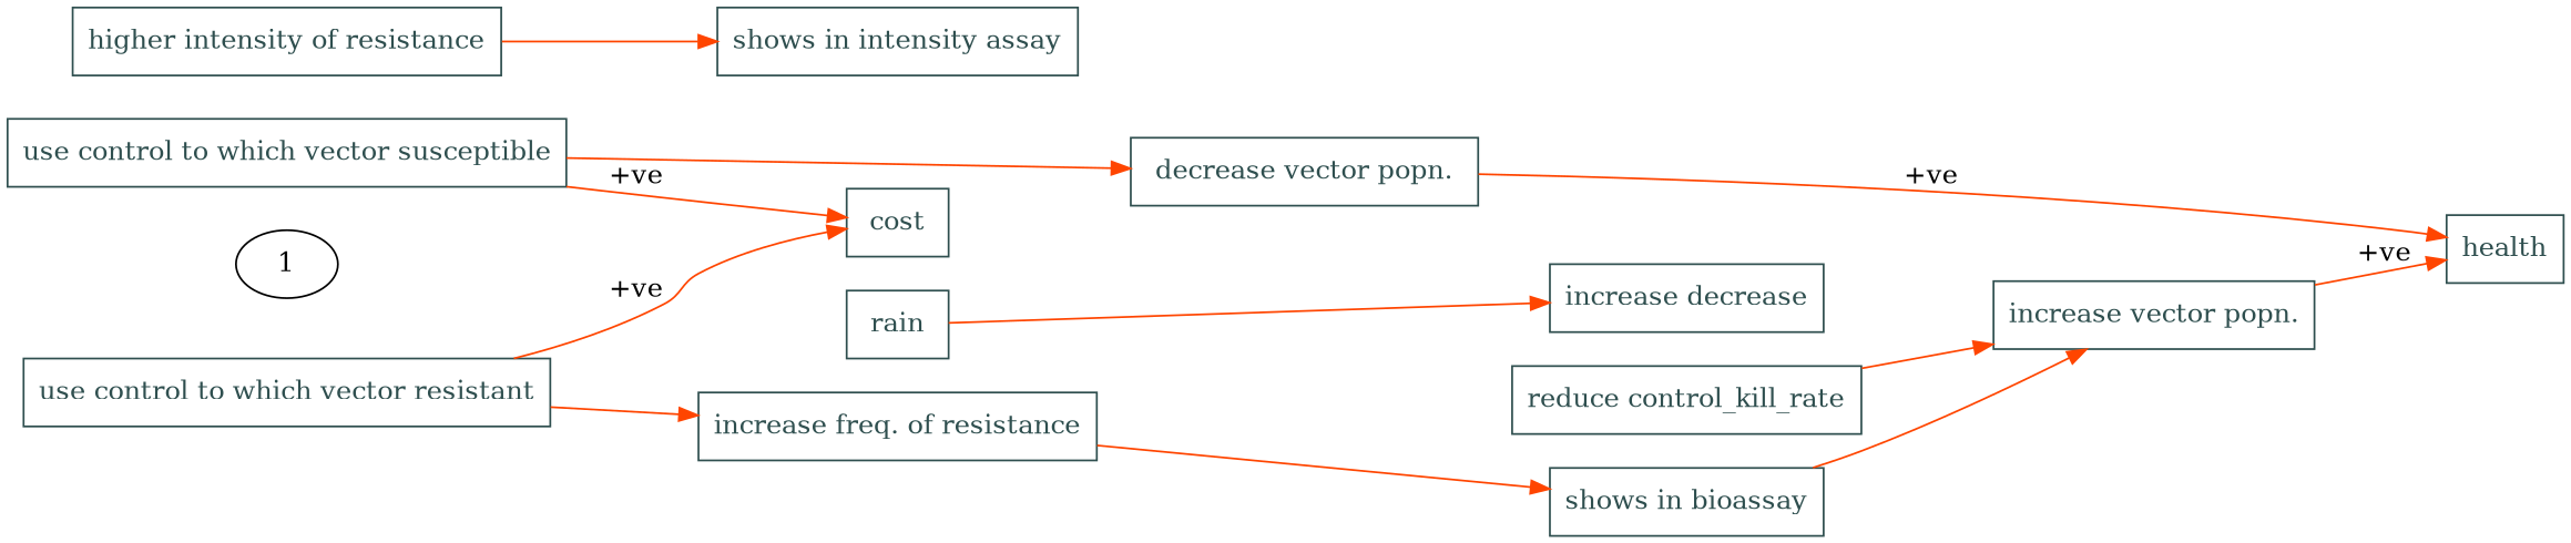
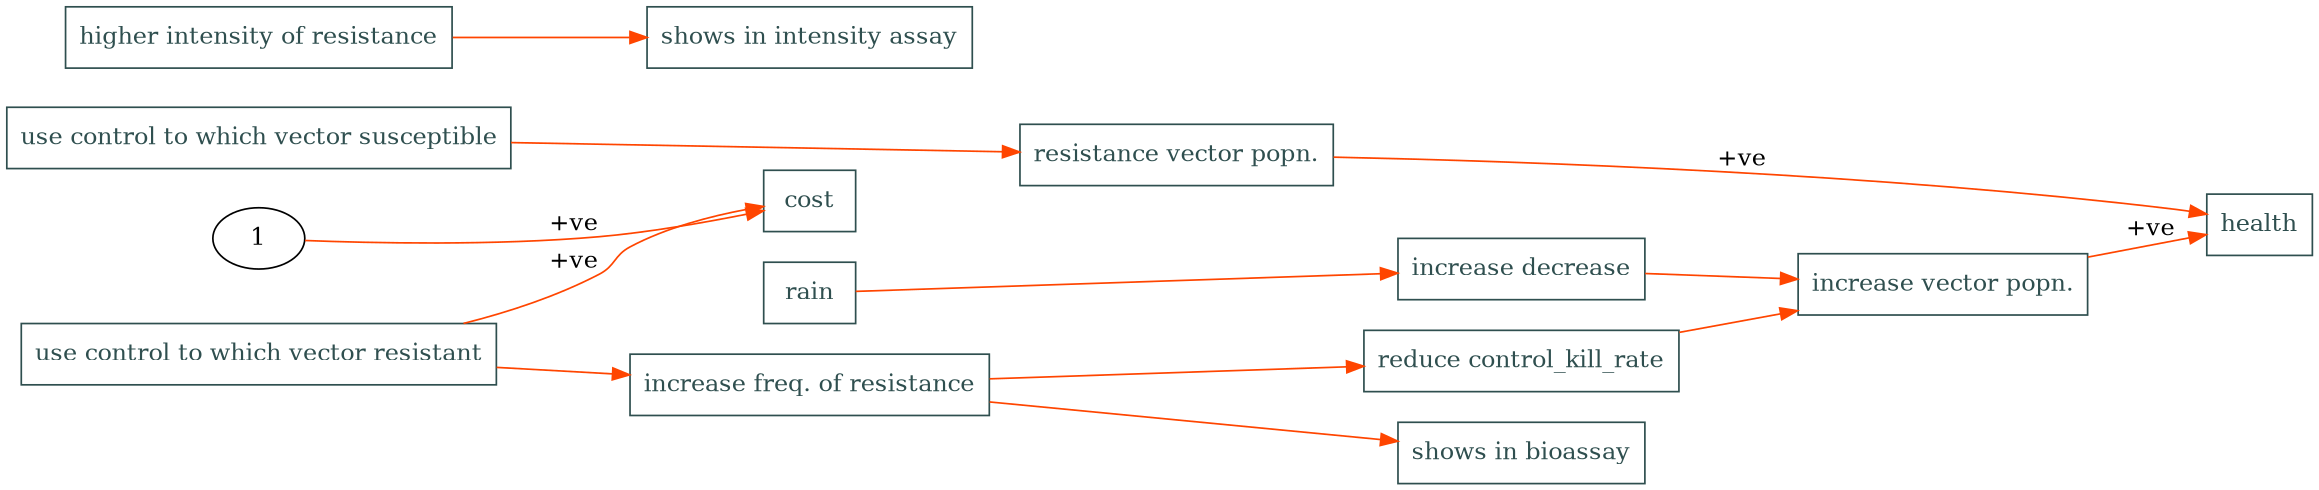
  digraph {
    color=crimson
    compound=false
    fontname="DejaVu Serif"
    rankdir=LR
    node [fontname="DejaVu Serif" color=darkslategray fontcolor=darkslategray shape=rectangle]
    edge [arrowhead=normal arrowtail=none color=orangered fontname="DejaVu Serif"]
    1 [color="" fontcolor="" shape=""]
    "increase vector popn."
    health
-   "decrease vector popn."
+   "decrease vector popn." [label="resistance vector popn."]
    "reduce control_kill_rate"
    "increase freq. of resistance"
    "shows in bioassay"
    n8 [label="increase decrease"]
    rain
    "use control to which vector susceptible"
    cost
    "higher intensity of resistance"
    "shows in intensity assay"
    "use control to which vector resistant"
    "increase vector popn." -> health [label=" +ve"]
    "decrease vector popn." -> health [label=" +ve"]
    "reduce control_kill_rate" -> "increase vector popn."
+   "increase freq. of resistance" -> "reduce control_kill_rate"
    "increase freq. of resistance" -> "shows in bioassay"
-   "shows in bioassay" -> "increase vector popn."
+   n8 -> "increase vector popn."
    rain -> n8
    "use control to which vector susceptible" -> "decrease vector popn."
-   "use control to which vector susceptible" -> cost [label=" +ve"]
+   1 -> cost [label=" +ve"]
    "higher intensity of resistance" -> "shows in intensity assay"
    "use control to which vector resistant" -> "increase freq. of resistance"
    "use control to which vector resistant" -> cost [label=" +ve"]
  }
